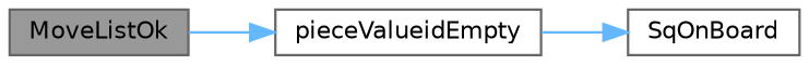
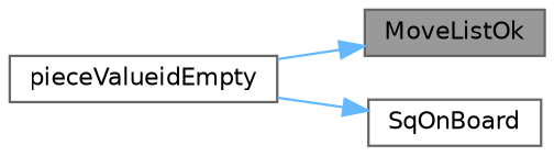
  digraph {
    rankdir=LR
    node [color=grey40 fillcolor=white fontname=Helvetica fontsize=10 shape=box style=filled]
    edge [color=steelblue1 fontname=Helvetica fontsize=10 labelfontname=Helvetica labelfontsize=10 style=solid]
    n1 [color=gray40 fillcolor=grey60 fontcolor=black height=0.2 label=MoveListOk width=0.4]
    n2 [height=0.2 label=pieceValueidEmpty width=0.4]
    n3 [height=0.2 label=SqOnBoard width=0.4]
-   n1 -> n2
+   n2 -> n1
    n2 -> n3
  }
